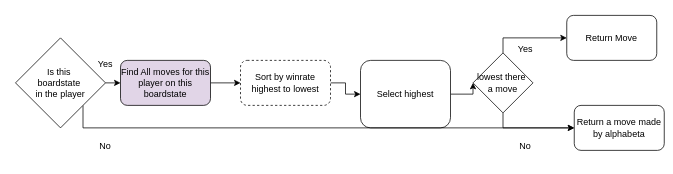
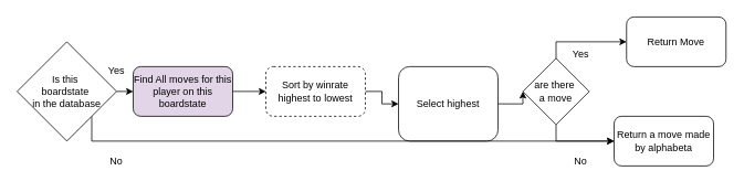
  <mxCell id="0" />
  <mxCell id="1" parent="0" />
  <mxCell id="2" style="edgeStyle=orthogonalEdgeStyle;rounded=0;orthogonalLoop=1;jettySize=auto;html=1;exitX=1;exitY=0.5;exitDx=0;exitDy=0;entryX=0;entryY=0.5;entryDx=0;entryDy=0;" edge="1" parent="1" source="3" target="5"><mxGeometry relative="1" as="geometry" /></mxCell>
  <mxCell id="3" value="Find All moves for this player on this boardstate" style="rounded=1;whiteSpace=wrap;html=1;fillColor=#e1d5e7;" vertex="1" parent="1"><mxGeometry x="160" y="80" width="120" height="60" as="geometry" /></mxCell>
  <mxCell id="4" style="edgeStyle=orthogonalEdgeStyle;rounded=0;orthogonalLoop=1;jettySize=auto;html=1;exitX=1;exitY=0.5;exitDx=0;exitDy=0;entryX=0;entryY=0.5;entryDx=0;entryDy=0;" edge="1" parent="1" source="5" target="7"><mxGeometry relative="1" as="geometry" /></mxCell>
  <mxCell id="5" value="Sort by winrate highest to lowest" style="rounded=1;whiteSpace=wrap;html=1;dashed=1;" vertex="1" parent="1"><mxGeometry x="320" y="80" width="120" height="60" as="geometry" /></mxCell>
  <mxCell id="6" style="edgeStyle=orthogonalEdgeStyle;rounded=0;orthogonalLoop=1;jettySize=auto;html=1;exitX=1;exitY=0.5;exitDx=0;exitDy=0;entryX=0;entryY=0.5;entryDx=0;entryDy=0;" edge="1" parent="1" source="7" target="10"><mxGeometry relative="1" as="geometry" /></mxCell>
  <mxCell id="7" value="Select highest" style="rounded=1;whiteSpace=wrap;html=1;" vertex="1" parent="1"><mxGeometry x="480" y="80" width="120" height="90" as="geometry" /></mxCell>
  <mxCell id="8" style="edgeStyle=orthogonalEdgeStyle;rounded=0;orthogonalLoop=1;jettySize=auto;html=1;exitX=0.5;exitY=0;exitDx=0;exitDy=0;entryX=0;entryY=0.5;entryDx=0;entryDy=0;" edge="1" parent="1" source="10" target="11"><mxGeometry relative="1" as="geometry" /></mxCell>
  <mxCell id="9" style="edgeStyle=orthogonalEdgeStyle;rounded=0;orthogonalLoop=1;jettySize=auto;html=1;exitX=0.5;exitY=1;exitDx=0;exitDy=0;entryX=0;entryY=0.5;entryDx=0;entryDy=0;" edge="1" parent="1" source="10" target="12"><mxGeometry relative="1" as="geometry" /></mxCell>
- <mxCell id="10" value="&lt;div&gt;lowest there&amp;nbsp;&lt;/div&gt;&lt;div&gt;a move&lt;/div&gt;" style="rhombus;whiteSpace=wrap;html=1;" vertex="1" parent="1"><mxGeometry x="630" y="70" width="80" height="80" as="geometry" /></mxCell>
+ <mxCell id="10" value="&lt;div&gt;are there&amp;nbsp;&lt;/div&gt;&lt;div&gt;a move&lt;/div&gt;" style="rhombus;whiteSpace=wrap;html=1;" vertex="1" parent="1"><mxGeometry x="630" y="70" width="80" height="80" as="geometry" /></mxCell>
  <mxCell id="11" value="Return Move" style="rounded=1;whiteSpace=wrap;html=1;" vertex="1" parent="1"><mxGeometry x="755" y="20" width="120" height="60" as="geometry" /></mxCell>
- <mxCell id="12" value="Return a move made by alphabeta" style="rounded=1;whiteSpace=wrap;html=1;" vertex="1" parent="1"><mxGeometry x="765" y="140" width="120" height="60" as="geometry" /></mxCell>
+ <mxCell id="12" value="Return a move made by alphabeta" style="rounded=1;whiteSpace=wrap;html=1;" vertex="1" parent="1"><mxGeometry x="740" y="140" width="120" height="60" as="geometry" /></mxCell>
  <mxCell id="13" style="edgeStyle=orthogonalEdgeStyle;rounded=0;orthogonalLoop=1;jettySize=auto;html=1;exitX=1;exitY=0.5;exitDx=0;exitDy=0;entryX=0;entryY=0.5;entryDx=0;entryDy=0;" edge="1" parent="1" source="15" target="3"><mxGeometry relative="1" as="geometry" /></mxCell>
  <mxCell id="14" style="edgeStyle=orthogonalEdgeStyle;rounded=0;orthogonalLoop=1;jettySize=auto;html=1;exitX=1;exitY=1;exitDx=0;exitDy=0;entryX=0;entryY=0.5;entryDx=0;entryDy=0;" edge="1" parent="1" source="15" target="12"><mxGeometry relative="1" as="geometry"><Array as="points"><mxPoint x="110" y="170" /></Array></mxGeometry></mxCell>
- <mxCell id="15" value="&lt;div&gt;Is this&amp;nbsp;&lt;/div&gt;&lt;div&gt;boardstate&amp;nbsp;&lt;/div&gt;&lt;div&gt;in the player&lt;/div&gt;" style="rhombus;whiteSpace=wrap;html=1;" vertex="1" parent="1"><mxGeometry y="50" width="120" height="120" as="geometry" x="20" /></mxCell>
+ <mxCell id="15" value="&lt;div&gt;Is this&amp;nbsp;&lt;/div&gt;&lt;div&gt;boardstate&amp;nbsp;&lt;/div&gt;&lt;div&gt;in the database&lt;/div&gt;" style="rhombus;whiteSpace=wrap;html=1;" vertex="1" parent="1"><mxGeometry y="50" width="120" height="120" as="geometry" x="20" /></mxCell>
  <mxCell id="16" value="Yes" style="text;html=1;align=center;verticalAlign=middle;whiteSpace=wrap;rounded=0;" vertex="1" parent="1"><mxGeometry x="110" y="70" width="60" height="30" as="geometry" /></mxCell>
  <mxCell id="17" value="No" style="text;html=1;align=center;verticalAlign=middle;whiteSpace=wrap;rounded=0;" vertex="1" parent="1"><mxGeometry x="110" y="180" width="60" height="30" as="geometry" /></mxCell>
  <mxCell id="18" value="No" style="text;html=1;align=center;verticalAlign=middle;whiteSpace=wrap;rounded=0;" vertex="1" parent="1"><mxGeometry x="670" y="180" width="60" height="30" as="geometry" /></mxCell>
  <mxCell id="19" value="Yes" style="text;html=1;align=center;verticalAlign=middle;whiteSpace=wrap;rounded=0;" vertex="1" parent="1"><mxGeometry x="670" y="50" width="60" height="30" as="geometry" /></mxCell>
